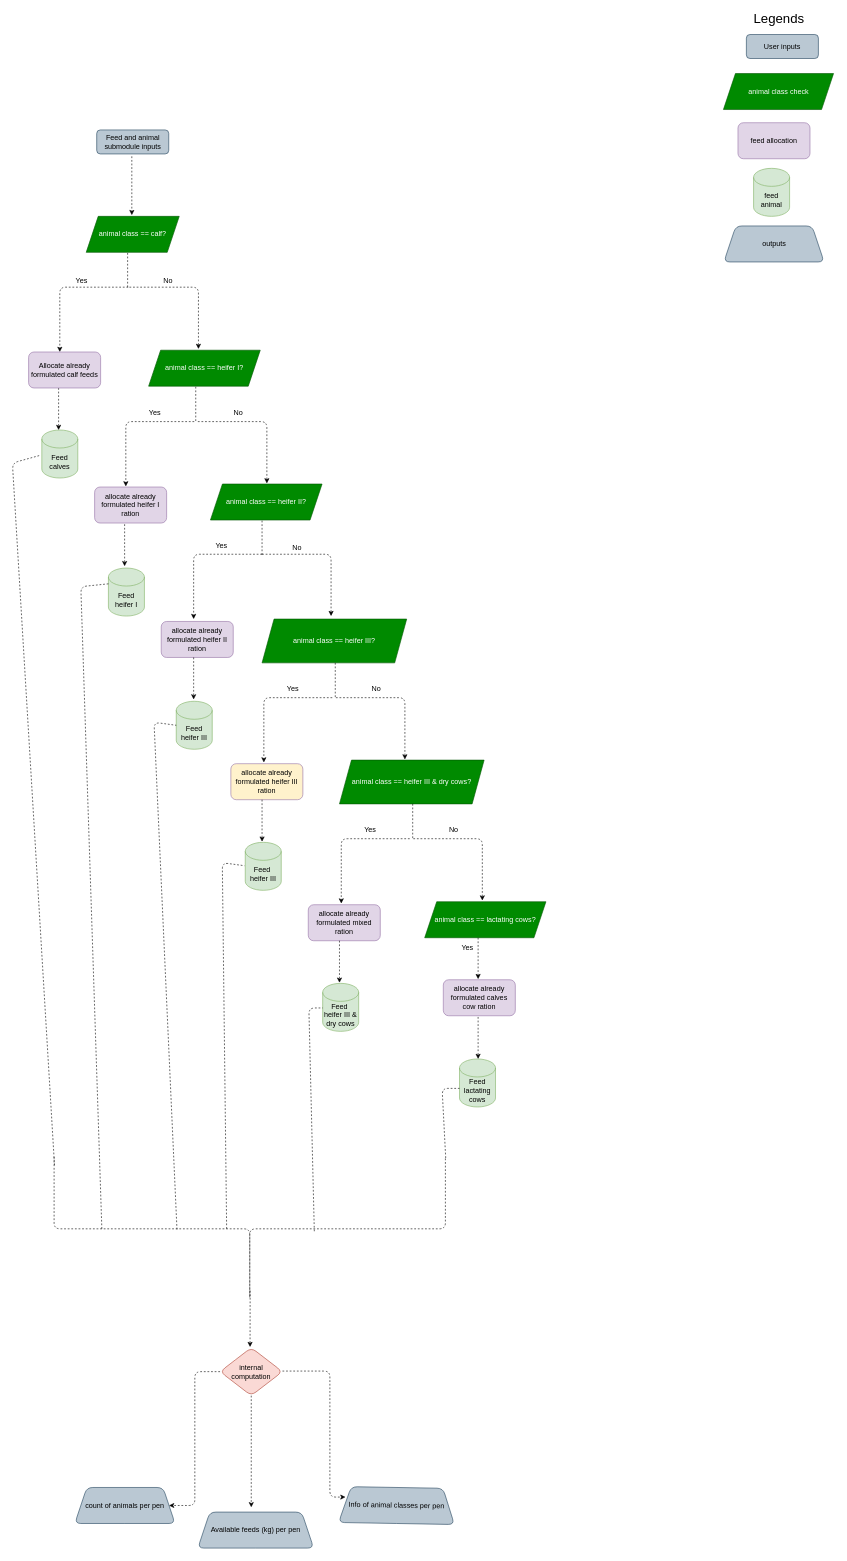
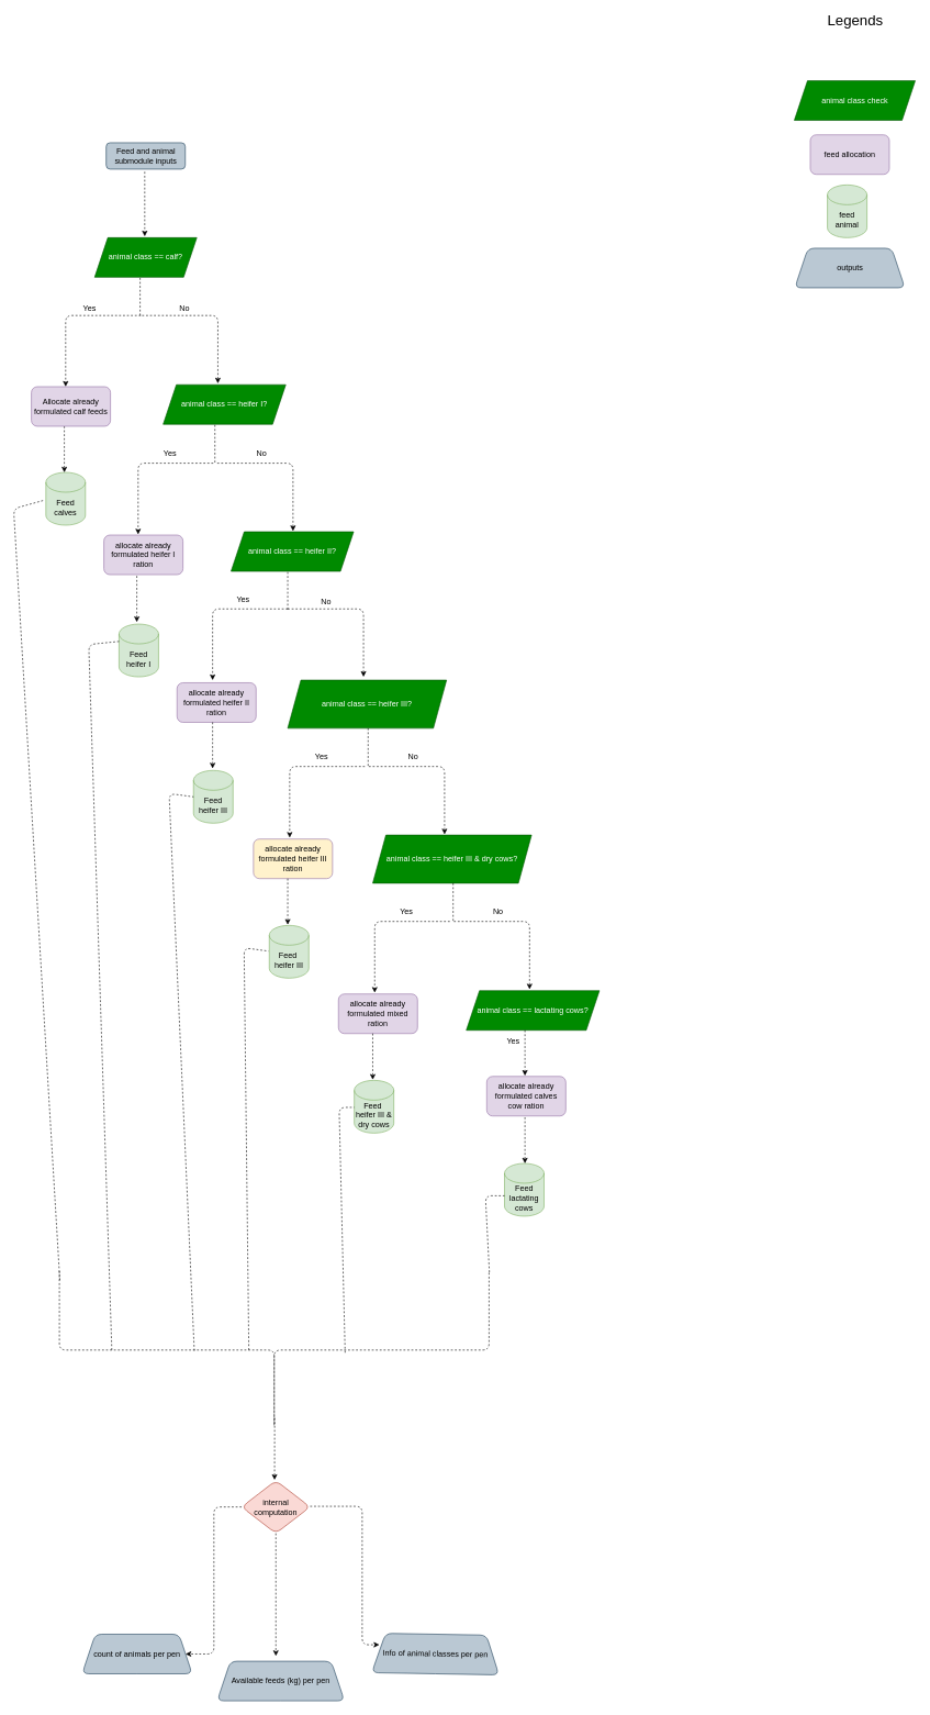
  <mxCell id="0" />
  <mxCell id="1" parent="0" />
  <mxCell id="2" value="Feed and animal submodule inputs" style="rounded=1;whiteSpace=wrap;html=1;fontSize=12;glass=0;strokeWidth=1;shadow=0;fillColor=#bac8d3;strokeColor=#23445d;" vertex="1" parent="1"><mxGeometry x="160.5" y="216" width="120" height="40" as="geometry" /></mxCell>
  <mxCell id="3" value="" style="endArrow=classic;html=1;dashed=1;" edge="1" parent="1"><mxGeometry width="50" height="50" relative="1" as="geometry"><mxPoint x="219" y="260" as="sourcePoint" /><mxPoint x="219" y="358" as="targetPoint" /></mxGeometry></mxCell>
  <mxCell id="4" value="" style="endArrow=classic;html=1;dashed=1;" edge="1" parent="1"><mxGeometry width="50" height="50" relative="1" as="geometry"><mxPoint x="213" y="478" as="sourcePoint" /><mxPoint x="99" y="586" as="targetPoint" /><Array as="points"><mxPoint x="99" y="478" /></Array></mxGeometry></mxCell>
  <mxCell id="5" value="" style="endArrow=classic;html=1;dashed=1;" edge="1" parent="1"><mxGeometry width="50" height="50" relative="1" as="geometry"><mxPoint x="215" y="478" as="sourcePoint" /><mxPoint x="330" y="581" as="targetPoint" /><Array as="points"><mxPoint x="330" y="478" /></Array></mxGeometry></mxCell>
  <mxCell id="6" value="animal class == calf?" style="shape=parallelogram;perimeter=parallelogramPerimeter;whiteSpace=wrap;html=1;fixedSize=1;fillColor=#008a00;strokeColor=#005700;fontColor=#ffffff;" vertex="1" parent="1"><mxGeometry x="143" y="360" width="155" height="60" as="geometry" /></mxCell>
  <mxCell id="7" value="" style="endArrow=none;html=1;dashed=1;" edge="1" parent="1"><mxGeometry width="50" height="50" relative="1" as="geometry"><mxPoint x="212" y="478" as="sourcePoint" /><mxPoint x="212" y="420" as="targetPoint" /></mxGeometry></mxCell>
  <mxCell id="8" value="Yes" style="text;html=1;align=center;verticalAlign=middle;resizable=0;points=[];autosize=1;strokeColor=none;" vertex="1" parent="1"><mxGeometry x="120" y="458" width="30" height="18" as="geometry" /></mxCell>
  <mxCell id="9" value="Feed calves" style="shape=cylinder3;whiteSpace=wrap;html=1;boundedLbl=1;backgroundOutline=1;size=15;fillColor=#d5e8d4;strokeColor=#82b366;" vertex="1" parent="1"><mxGeometry x="69" y="716" width="60" height="80" as="geometry" /></mxCell>
  <mxCell id="10" value="" style="endArrow=classic;html=1;dashed=1;" edge="1" parent="1"><mxGeometry width="50" height="50" relative="1" as="geometry"><mxPoint x="97" y="646" as="sourcePoint" /><mxPoint x="97" y="716" as="targetPoint" /></mxGeometry></mxCell>
  <mxCell id="11" value="Allocate already formulated calf feeds " style="rounded=1;whiteSpace=wrap;html=1;glass=0;fillColor=#e1d5e7;strokeColor=#9673a6;" vertex="1" parent="1"><mxGeometry x="47" y="586" width="120" height="60" as="geometry" /></mxCell>
  <mxCell id="12" value="No" style="text;html=1;align=center;verticalAlign=middle;resizable=0;points=[];autosize=1;strokeColor=none;" vertex="1" parent="1"><mxGeometry x="266" y="458" width="26" height="18" as="geometry" /></mxCell>
  <mxCell id="13" value="animal class == heifer I?" style="shape=parallelogram;perimeter=parallelogramPerimeter;whiteSpace=wrap;html=1;fixedSize=1;fillColor=#008a00;strokeColor=#005700;fontColor=#ffffff;" vertex="1" parent="1"><mxGeometry x="247" y="583" width="186" height="60" as="geometry" /></mxCell>
  <mxCell id="14" value="" style="endArrow=none;html=1;dashed=1;" edge="1" parent="1"><mxGeometry width="50" height="50" relative="1" as="geometry"><mxPoint x="325.5" y="701" as="sourcePoint" /><mxPoint x="325.5" y="643" as="targetPoint" /></mxGeometry></mxCell>
  <mxCell id="15" value="" style="endArrow=classic;html=1;dashed=1;" edge="1" parent="1"><mxGeometry width="50" height="50" relative="1" as="geometry"><mxPoint x="323" y="702" as="sourcePoint" /><mxPoint x="209" y="810" as="targetPoint" /><Array as="points"><mxPoint x="209" y="702" /></Array></mxGeometry></mxCell>
  <mxCell id="16" value="" style="endArrow=classic;html=1;dashed=1;" edge="1" parent="1"><mxGeometry width="50" height="50" relative="1" as="geometry"><mxPoint x="329" y="702" as="sourcePoint" /><mxPoint x="444" y="805" as="targetPoint" /><Array as="points"><mxPoint x="444" y="702" /></Array></mxGeometry></mxCell>
  <mxCell id="17" value="Yes" style="text;html=1;align=center;verticalAlign=middle;resizable=0;points=[];autosize=1;strokeColor=none;" vertex="1" parent="1"><mxGeometry x="242" y="679" width="30" height="18" as="geometry" /></mxCell>
  <mxCell id="18" value="No" style="text;html=1;align=center;verticalAlign=middle;resizable=0;points=[];autosize=1;strokeColor=none;" vertex="1" parent="1"><mxGeometry x="383" y="679" width="26" height="18" as="geometry" /></mxCell>
  <mxCell id="19" value="" style="endArrow=classic;html=1;dashed=1;" edge="1" parent="1"><mxGeometry width="50" height="50" relative="1" as="geometry"><mxPoint x="207" y="873" as="sourcePoint" /><mxPoint x="207" y="943" as="targetPoint" /></mxGeometry></mxCell>
  <mxCell id="20" value="allocate already formulated heifer I ration" style="rounded=1;whiteSpace=wrap;html=1;glass=0;fillColor=#e1d5e7;strokeColor=#9673a6;" vertex="1" parent="1"><mxGeometry x="157" y="811" width="120" height="60" as="geometry" /></mxCell>
  <mxCell id="21" value="allocate already formulated calves cow ration" style="rounded=1;whiteSpace=wrap;html=1;glass=0;fillColor=#e1d5e7;strokeColor=#9673a6;" vertex="1" parent="1"><mxGeometry x="738" y="1632" width="120" height="60" as="geometry" /></mxCell>
  <mxCell id="22" value="Feed lactating cows" style="shape=cylinder3;whiteSpace=wrap;html=1;boundedLbl=1;backgroundOutline=1;size=15;fillColor=#d5e8d4;strokeColor=#82b366;" vertex="1" parent="1"><mxGeometry x="765" y="1764" width="60" height="80" as="geometry" /></mxCell>
  <mxCell id="23" value="" style="endArrow=classic;html=1;dashed=1;" edge="1" parent="1"><mxGeometry width="50" height="50" relative="1" as="geometry"><mxPoint x="796" y="1694" as="sourcePoint" /><mxPoint x="796" y="1764" as="targetPoint" /></mxGeometry></mxCell>
  <mxCell id="24" value="Feed heifer I" style="shape=cylinder3;whiteSpace=wrap;html=1;boundedLbl=1;backgroundOutline=1;size=15;fillColor=#d5e8d4;strokeColor=#82b366;" vertex="1" parent="1"><mxGeometry x="180" y="946" width="60" height="80" as="geometry" /></mxCell>
  <mxCell id="25" value="Yes" style="text;html=1;align=center;verticalAlign=middle;resizable=0;points=[];autosize=1;strokeColor=none;" vertex="1" parent="1"><mxGeometry x="353" y="900" width="30" height="18" as="geometry" /></mxCell>
  <mxCell id="26" value="" style="endArrow=none;html=1;dashed=1;" edge="1" parent="1"><mxGeometry width="50" height="50" relative="1" as="geometry"><mxPoint x="436" y="924" as="sourcePoint" /><mxPoint x="436" y="866" as="targetPoint" /></mxGeometry></mxCell>
  <mxCell id="27" value="animal class == heifer II?" style="shape=parallelogram;perimeter=parallelogramPerimeter;whiteSpace=wrap;html=1;fixedSize=1;fillColor=#008a00;strokeColor=#005700;fontColor=#ffffff;" vertex="1" parent="1"><mxGeometry x="350" y="806" width="186" height="60" as="geometry" /></mxCell>
  <mxCell id="28" value="No" style="text;html=1;align=center;verticalAlign=middle;resizable=0;points=[];autosize=1;strokeColor=none;" vertex="1" parent="1"><mxGeometry x="481" y="903" width="26" height="18" as="geometry" /></mxCell>
  <mxCell id="29" value="" style="endArrow=classic;html=1;dashed=1;" edge="1" parent="1"><mxGeometry width="50" height="50" relative="1" as="geometry"><mxPoint x="436" y="923" as="sourcePoint" /><mxPoint x="551" y="1026" as="targetPoint" /><Array as="points"><mxPoint x="551" y="923" /></Array></mxGeometry></mxCell>
  <mxCell id="30" value="" style="endArrow=classic;html=1;dashed=1;" edge="1" parent="1"><mxGeometry width="50" height="50" relative="1" as="geometry"><mxPoint x="436" y="923" as="sourcePoint" /><mxPoint x="322" y="1031" as="targetPoint" /><Array as="points"><mxPoint x="322" y="923" /></Array></mxGeometry></mxCell>
  <mxCell id="31" value="allocate already formulated heifer II ration" style="rounded=1;whiteSpace=wrap;html=1;glass=0;fillColor=#e1d5e7;strokeColor=#9673a6;" vertex="1" parent="1"><mxGeometry x="268" y="1035" width="120" height="60" as="geometry" /></mxCell>
  <mxCell id="32" value="animal class == heifer III?" style="shape=parallelogram;perimeter=parallelogramPerimeter;whiteSpace=wrap;html=1;fixedSize=1;fillColor=#008a00;strokeColor=#005700;fontColor=#ffffff;" vertex="1" parent="1"><mxGeometry x="436" y="1031" width="241" height="73" as="geometry" /></mxCell>
  <mxCell id="33" value="" style="endArrow=none;html=1;dashed=1;" edge="1" parent="1"><mxGeometry width="50" height="50" relative="1" as="geometry"><mxPoint x="558" y="1161" as="sourcePoint" /><mxPoint x="558" y="1103" as="targetPoint" /></mxGeometry></mxCell>
  <mxCell id="34" value="Yes" style="text;html=1;align=center;verticalAlign=middle;resizable=0;points=[];autosize=1;strokeColor=none;" vertex="1" parent="1"><mxGeometry x="472" y="1139" width="30" height="18" as="geometry" /></mxCell>
  <mxCell id="35" value="Feed heifer III" style="shape=cylinder3;whiteSpace=wrap;html=1;boundedLbl=1;backgroundOutline=1;size=15;fillColor=#d5e8d4;strokeColor=#82b366;" vertex="1" parent="1"><mxGeometry x="293" y="1168" width="60" height="80" as="geometry" /></mxCell>
  <mxCell id="36" value="No" style="text;html=1;align=center;verticalAlign=middle;resizable=0;points=[];autosize=1;strokeColor=none;" vertex="1" parent="1"><mxGeometry x="613" y="1139" width="26" height="18" as="geometry" /></mxCell>
  <mxCell id="37" value="" style="endArrow=classic;html=1;dashed=1;" edge="1" parent="1"><mxGeometry width="50" height="50" relative="1" as="geometry"><mxPoint x="559" y="1162" as="sourcePoint" /><mxPoint x="674" y="1265" as="targetPoint" /><Array as="points"><mxPoint x="674" y="1162" /></Array></mxGeometry></mxCell>
  <mxCell id="38" value="" style="endArrow=classic;html=1;dashed=1;" edge="1" parent="1"><mxGeometry width="50" height="50" relative="1" as="geometry"><mxPoint x="553" y="1162" as="sourcePoint" /><mxPoint x="439" y="1270" as="targetPoint" /><Array as="points"><mxPoint x="439" y="1162" /></Array></mxGeometry></mxCell>
  <mxCell id="39" value="allocate already formulated heifer III ration" style="rounded=1;whiteSpace=wrap;html=1;glass=0;fillColor=#fff2cc;strokeColor=#9673a6;" vertex="1" parent="1"><mxGeometry x="384" y="1272" width="120" height="60" as="geometry" /></mxCell>
  <mxCell id="40" value="" style="endArrow=classic;html=1;dashed=1;" edge="1" parent="1"><mxGeometry width="50" height="50" relative="1" as="geometry"><mxPoint x="436" y="1332" as="sourcePoint" /><mxPoint x="436" y="1402" as="targetPoint" /></mxGeometry></mxCell>
  <mxCell id="41" value="Feed&amp;nbsp; heifer III" style="shape=cylinder3;whiteSpace=wrap;html=1;boundedLbl=1;backgroundOutline=1;size=15;fillColor=#d5e8d4;strokeColor=#82b366;" vertex="1" parent="1"><mxGeometry x="408" y="1403" width="60" height="80" as="geometry" /></mxCell>
  <mxCell id="42" value="animal class == lactating cows?" style="shape=parallelogram;perimeter=parallelogramPerimeter;whiteSpace=wrap;html=1;fixedSize=1;fillColor=#008a00;strokeColor=#005700;fontColor=#ffffff;" vertex="1" parent="1"><mxGeometry x="707" y="1502" width="202" height="60" as="geometry" /></mxCell>
  <mxCell id="43" value="Yes" style="text;html=1;align=center;verticalAlign=middle;resizable=0;points=[];autosize=1;strokeColor=none;" vertex="1" parent="1"><mxGeometry x="763" y="1570" width="30" height="18" as="geometry" /></mxCell>
  <mxCell id="44" value="" style="endArrow=classic;html=1;dashed=1;" edge="1" parent="1"><mxGeometry width="50" height="50" relative="1" as="geometry"><mxPoint x="796" y="1562" as="sourcePoint" /><mxPoint x="796" y="1631" as="targetPoint" /></mxGeometry></mxCell>
  <mxCell id="45" value="" style="endArrow=classic;html=1;dashed=1;" edge="1" parent="1"><mxGeometry width="50" height="50" relative="1" as="geometry"><mxPoint x="322" y="1095" as="sourcePoint" /><mxPoint x="322" y="1165" as="targetPoint" /></mxGeometry></mxCell>
  <mxCell id="46" value="animal class == heifer III &amp;amp; dry cows?" style="shape=parallelogram;perimeter=parallelogramPerimeter;whiteSpace=wrap;html=1;fixedSize=1;fillColor=#008a00;strokeColor=#005700;fontColor=#ffffff;" vertex="1" parent="1"><mxGeometry x="565" y="1266" width="241" height="73" as="geometry" /></mxCell>
  <mxCell id="47" value="" style="endArrow=none;html=1;dashed=1;" edge="1" parent="1"><mxGeometry width="50" height="50" relative="1" as="geometry"><mxPoint x="687" y="1396" as="sourcePoint" /><mxPoint x="687" y="1338" as="targetPoint" /></mxGeometry></mxCell>
  <mxCell id="48" value="Yes" style="text;html=1;align=center;verticalAlign=middle;resizable=0;points=[];autosize=1;strokeColor=none;" vertex="1" parent="1"><mxGeometry x="601" y="1374" width="30" height="18" as="geometry" /></mxCell>
  <mxCell id="49" value="No" style="text;html=1;align=center;verticalAlign=middle;resizable=0;points=[];autosize=1;strokeColor=none;" vertex="1" parent="1"><mxGeometry x="742" y="1374" width="26" height="18" as="geometry" /></mxCell>
  <mxCell id="50" value="" style="endArrow=classic;html=1;dashed=1;" edge="1" parent="1"><mxGeometry width="50" height="50" relative="1" as="geometry"><mxPoint x="688" y="1397" as="sourcePoint" /><mxPoint x="803" y="1500" as="targetPoint" /><Array as="points"><mxPoint x="803" y="1397" /></Array></mxGeometry></mxCell>
  <mxCell id="51" value="" style="endArrow=classic;html=1;dashed=1;" edge="1" parent="1"><mxGeometry width="50" height="50" relative="1" as="geometry"><mxPoint x="682" y="1397" as="sourcePoint" /><mxPoint x="568" y="1505" as="targetPoint" /><Array as="points"><mxPoint x="568" y="1397" /></Array></mxGeometry></mxCell>
  <mxCell id="52" value="allocate already formulated mixed ration" style="rounded=1;whiteSpace=wrap;html=1;glass=0;fillColor=#e1d5e7;strokeColor=#9673a6;" vertex="1" parent="1"><mxGeometry x="513" y="1507" width="120" height="60" as="geometry" /></mxCell>
  <mxCell id="53" value="" style="endArrow=classic;html=1;dashed=1;" edge="1" parent="1"><mxGeometry width="50" height="50" relative="1" as="geometry"><mxPoint x="565" y="1567" as="sourcePoint" /><mxPoint x="565" y="1637" as="targetPoint" /></mxGeometry></mxCell>
  <mxCell id="54" value="Feed&amp;nbsp; heifer III &amp;amp; dry cows" style="shape=cylinder3;whiteSpace=wrap;html=1;boundedLbl=1;backgroundOutline=1;size=15;fillColor=#d5e8d4;strokeColor=#82b366;" vertex="1" parent="1"><mxGeometry x="537" y="1638" width="60" height="80" as="geometry" /></mxCell>
  <mxCell id="55" value="internal computation" style="rhombus;whiteSpace=wrap;html=1;rounded=1;glass=0;rotation=0;fillColor=#fad9d5;strokeColor=#ae4132;" vertex="1" parent="1"><mxGeometry x="366" y="2245" width="104" height="80" as="geometry" /></mxCell>
  <mxCell id="56" value="" style="endArrow=none;html=1;dashed=1;exitX=0.483;exitY=0.665;exitDx=0;exitDy=0;exitPerimeter=0;" edge="1" parent="1" source="61"><mxGeometry width="50" height="50" relative="1" as="geometry"><mxPoint x="524" y="2169" as="sourcePoint" /><mxPoint x="537" y="1679" as="targetPoint" /><Array as="points"><mxPoint x="514" y="1679" /></Array></mxGeometry></mxCell>
  <mxCell id="57" value="" style="endArrow=none;html=1;dashed=1;entryX=0;entryY=0.613;entryDx=0;entryDy=0;entryPerimeter=0;" edge="1" parent="1" target="22"><mxGeometry width="50" height="50" relative="1" as="geometry"><mxPoint x="742" y="1929" as="sourcePoint" /><mxPoint x="765" y="1799" as="targetPoint" /><Array as="points"><mxPoint x="736" y="1813" /></Array></mxGeometry></mxCell>
  <mxCell id="58" value="" style="endArrow=none;html=1;dashed=1;exitX=0.496;exitY=0.314;exitDx=0;exitDy=0;exitPerimeter=0;entryX=0;entryY=0.5;entryDx=0;entryDy=0;entryPerimeter=0;" edge="1" parent="1" source="61" target="35"><mxGeometry width="50" height="50" relative="1" as="geometry"><mxPoint x="300" y="1935" as="sourcePoint" /><mxPoint x="280" y="1185" as="targetPoint" /><Array as="points"><mxPoint x="256" y="1203" /></Array></mxGeometry></mxCell>
  <mxCell id="59" value="" style="endArrow=none;html=1;dashed=1;exitX=0.5;exitY=0.122;exitDx=0;exitDy=0;exitPerimeter=0;" edge="1" parent="1" source="61"><mxGeometry width="50" height="50" relative="1" as="geometry"><mxPoint x="206" y="1927" as="sourcePoint" /><mxPoint x="183" y="972" as="targetPoint" /><Array as="points"><mxPoint x="134" y="977" /></Array></mxGeometry></mxCell>
  <mxCell id="60" value="" style="endArrow=none;html=1;dashed=1;exitX=0.944;exitY=0.001;exitDx=0;exitDy=0;exitPerimeter=0;" edge="1" parent="1" source="61"><mxGeometry width="50" height="50" relative="1" as="geometry"><mxPoint x="91" y="1905" as="sourcePoint" /><mxPoint x="67" y="758" as="targetPoint" /><Array as="points"><mxPoint x="20" y="771" /></Array></mxGeometry></mxCell>
  <mxCell id="61" value="" style="shape=curlyBracket;whiteSpace=wrap;html=1;rounded=1;glass=0;gradientColor=none;rotation=-90;dashed=1;" vertex="1" parent="1"><mxGeometry x="296" y="1721" width="239" height="652" as="geometry" /></mxCell>
  <mxCell id="62" value="" style="endArrow=classic;html=1;dashed=1;exitX=0.069;exitY=0.501;exitDx=0;exitDy=0;exitPerimeter=0;" edge="1" parent="1" source="61"><mxGeometry width="50" height="50" relative="1" as="geometry"><mxPoint x="428" y="2301" as="sourcePoint" /><mxPoint x="416" y="2244" as="targetPoint" /></mxGeometry></mxCell>
  <mxCell id="63" value="&lt;div&gt;count of animals per pen&lt;/div&gt;" style="shape=trapezoid;perimeter=trapezoidPerimeter;whiteSpace=wrap;html=1;fixedSize=1;rounded=1;glass=0;rotation=0;fillColor=#bac8d3;strokeColor=#23445d;" vertex="1" parent="1"><mxGeometry x="124" y="2478" width="167" height="60" as="geometry" /></mxCell>
  <mxCell id="64" value="Available feeds (kg) per pen" style="shape=trapezoid;perimeter=trapezoidPerimeter;whiteSpace=wrap;html=1;fixedSize=1;rounded=1;glass=0;rotation=0;fillColor=#bac8d3;strokeColor=#23445d;" vertex="1" parent="1"><mxGeometry x="329" y="2519" width="193" height="60" as="geometry" /></mxCell>
  <mxCell id="65" value="Info of animal classes per pen" style="shape=trapezoid;perimeter=trapezoidPerimeter;whiteSpace=wrap;html=1;fixedSize=1;rounded=1;glass=0;rotation=1;fillColor=#bac8d3;strokeColor=#23445d;" vertex="1" parent="1"><mxGeometry x="564" y="2478" width="193" height="60" as="geometry" /></mxCell>
  <mxCell id="66" value="" style="edgeStyle=elbowEdgeStyle;elbow=horizontal;endArrow=classic;html=1;dashed=1;entryX=1;entryY=0.5;entryDx=0;entryDy=0;" edge="1" parent="1" source="55" target="63"><mxGeometry width="50" height="50" relative="1" as="geometry"><mxPoint x="359" y="2399" as="sourcePoint" /><mxPoint x="292" y="2507" as="targetPoint" /></mxGeometry></mxCell>
  <mxCell id="67" value="" style="edgeStyle=elbowEdgeStyle;elbow=horizontal;endArrow=classic;html=1;dashed=1;exitX=1;exitY=0.488;exitDx=0;exitDy=0;exitPerimeter=0;" edge="1" parent="1" source="55"><mxGeometry width="50" height="50" relative="1" as="geometry"><mxPoint x="499" y="2278" as="sourcePoint" /><mxPoint x="575" y="2494" as="targetPoint" /><Array as="points"><mxPoint x="549" y="2467" /><mxPoint x="521" y="2437" /></Array></mxGeometry></mxCell>
  <mxCell id="68" value="" style="endArrow=classic;html=1;dashed=1;exitX=0.5;exitY=1;exitDx=0;exitDy=0;" edge="1" parent="1" source="55"><mxGeometry width="50" height="50" relative="1" as="geometry"><mxPoint x="501" y="2551" as="sourcePoint" /><mxPoint x="418" y="2511" as="targetPoint" /></mxGeometry></mxCell>
  <mxCell id="69" value="" style="endArrow=none;html=1;dashed=1;entryX=0;entryY=0.5;entryDx=0;entryDy=0;entryPerimeter=0;" edge="1" parent="1"><mxGeometry width="50" height="50" relative="1" as="geometry"><mxPoint x="377" y="2047" as="sourcePoint" /><mxPoint x="406.77" y="1442" as="targetPoint" /><Array as="points"><mxPoint x="369.77" y="1437" /></Array></mxGeometry></mxCell>
- <mxCell id="70" value="User inputs" style="rounded=1;whiteSpace=wrap;html=1;fontSize=12;glass=0;strokeWidth=1;shadow=0;fillColor=#bac8d3;strokeColor=#23445d;" vertex="1" parent="1"><mxGeometry x="1243" y="57" width="120" height="40" as="geometry" /></mxCell>
  <mxCell id="71" value="animal class check" style="shape=parallelogram;perimeter=parallelogramPerimeter;whiteSpace=wrap;html=1;fixedSize=1;fillColor=#008a00;strokeColor=#005700;fontColor=#ffffff;" vertex="1" parent="1"><mxGeometry x="1204.75" y="122" width="183.5" height="60" as="geometry" /></mxCell>
  <mxCell id="72" value="feed allocation" style="rounded=1;whiteSpace=wrap;html=1;glass=0;fillColor=#e1d5e7;strokeColor=#9673a6;" vertex="1" parent="1"><mxGeometry x="1229" y="204" width="120" height="60" as="geometry" /></mxCell>
  <mxCell id="73" value="feed animal" style="shape=cylinder3;whiteSpace=wrap;html=1;boundedLbl=1;backgroundOutline=1;size=15;fillColor=#d5e8d4;strokeColor=#82b366;" vertex="1" parent="1"><mxGeometry x="1255" y="280" width="60" height="80" as="geometry" /></mxCell>
  <mxCell id="74" value="&lt;font style=&quot;font-size: 22px&quot;&gt;Legends&lt;/font&gt;" style="text;html=1;align=center;verticalAlign=middle;resizable=0;points=[];autosize=1;strokeColor=none;" vertex="1" parent="1"><mxGeometry x="1249.5" y="20" width="94" height="22" as="geometry" /></mxCell>
  <mxCell id="75" value="outputs" style="shape=trapezoid;perimeter=trapezoidPerimeter;whiteSpace=wrap;html=1;fixedSize=1;rounded=1;glass=0;rotation=0;fillColor=#bac8d3;strokeColor=#23445d;" vertex="1" parent="1"><mxGeometry x="1205.5" y="376" width="167" height="60" as="geometry" /></mxCell>
